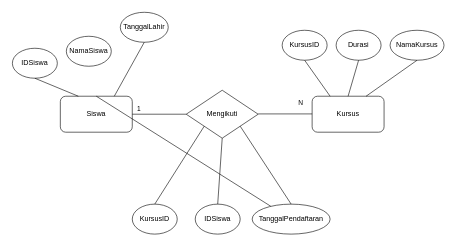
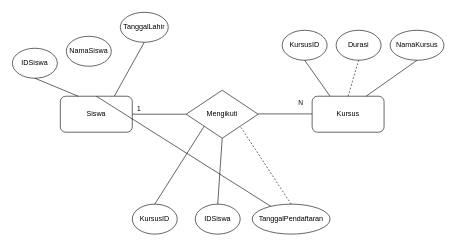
  <mxCell id="0" />
  <mxCell id="1" parent="0" />
  <mxCell id="2" value="Siswa" style="rounded=1;whiteSpace=wrap;html=1;" vertex="1" parent="1"><mxGeometry x="100" y="160" width="120" height="60" as="geometry" /></mxCell>
  <mxCell id="3" value="Kursus" style="rounded=1;whiteSpace=wrap;html=1;" vertex="1" parent="1"><mxGeometry x="520" y="160" width="120" height="60" as="geometry" /></mxCell>
  <mxCell id="4" value="Mengikuti" style="rhombus;whiteSpace=wrap;html=1;" vertex="1" parent="1"><mxGeometry x="310" y="150" width="120" height="80" as="geometry" /></mxCell>
  <mxCell id="5" value="" style="endArrow=none;html=1;rounded=0;entryX=0;entryY=0.5;entryDx=0;entryDy=0;exitX=1;exitY=0.5;exitDx=0;exitDy=0;" edge="1" parent="1" source="2" target="4"><mxGeometry width="50" height="50" relative="1" as="geometry"><mxPoint x="240" y="210" as="sourcePoint" /><mxPoint x="290" y="160" as="targetPoint" /></mxGeometry></mxCell>
  <mxCell id="6" value="1" style="edgeLabel;html=1;align=center;verticalAlign=middle;resizable=0;points=[];" vertex="1" connectable="0" parent="5"><mxGeometry x="0.089" y="-1" relative="1" as="geometry"><mxPoint x="-39" y="-11" as="offset" /></mxGeometry></mxCell>
  <mxCell id="7" value="" style="endArrow=none;html=1;rounded=0;entryX=0;entryY=0.5;entryDx=0;entryDy=0;exitX=1;exitY=0.5;exitDx=0;exitDy=0;" edge="1" parent="1"><mxGeometry width="50" height="50" relative="1" as="geometry"><mxPoint x="430" y="189.5" as="sourcePoint" /><mxPoint x="520" y="189.5" as="targetPoint" /></mxGeometry></mxCell>
  <mxCell id="8" value="N" style="edgeLabel;html=1;align=center;verticalAlign=middle;resizable=0;points=[];" vertex="1" connectable="0" parent="7"><mxGeometry x="0.533" y="1" relative="1" as="geometry"><mxPoint x="1" y="-18" as="offset" /></mxGeometry></mxCell>
  <mxCell id="9" value="IDSiswa" style="ellipse;whiteSpace=wrap;html=1;" vertex="1" parent="1"><mxGeometry x="20" y="80" width="75" height="50" as="geometry" /></mxCell>
  <mxCell id="10" value="NamaSiswa" style="ellipse;whiteSpace=wrap;html=1;" vertex="1" parent="1"><mxGeometry x="110" y="60" width="75" height="50" as="geometry" /></mxCell>
  <mxCell id="11" value="TanggalLahir" style="ellipse;whiteSpace=wrap;html=1;" vertex="1" parent="1"><mxGeometry x="200" y="20" width="80" height="50" as="geometry" /></mxCell>
  <mxCell id="12" value="" style="endArrow=none;html=1;rounded=0;entryX=0.5;entryY=1;entryDx=0;entryDy=0;exitX=0.25;exitY=0;exitDx=0;exitDy=0;" edge="1" parent="1" source="2" target="9"><mxGeometry width="50" height="50" relative="1" as="geometry"><mxPoint x="50" y="140" as="sourcePoint" /><mxPoint x="90" y="100" as="targetPoint" /></mxGeometry></mxCell>
  <mxCell id="13" value="" style="endArrow=none;html=1;rounded=0;exitX=0.5;exitY=0;exitDx=0;exitDy=0;" edge="1" parent="1" source="2" target="17"><mxGeometry width="50" height="50" relative="1" as="geometry"><mxPoint x="220" y="140" as="sourcePoint" /><mxPoint x="185" y="70" as="targetPoint" /></mxGeometry></mxCell>
  <mxCell id="14" value="" style="endArrow=none;html=1;rounded=0;exitX=0.75;exitY=0;exitDx=0;exitDy=0;entryX=0.5;entryY=1;entryDx=0;entryDy=0;" edge="1" parent="1" source="2" target="11"><mxGeometry width="50" height="50" relative="1" as="geometry"><mxPoint x="264.5" y="150" as="sourcePoint" /><mxPoint x="270" y="80" as="targetPoint" /></mxGeometry></mxCell>
  <mxCell id="15" value="KursusID" style="ellipse;whiteSpace=wrap;html=1;" vertex="1" parent="1"><mxGeometry x="220" y="340" width="75" height="50" as="geometry" /></mxCell>
  <mxCell id="16" value="IDSiswa" style="ellipse;whiteSpace=wrap;html=1;" vertex="1" parent="1"><mxGeometry x="325" y="340" width="75" height="50" as="geometry" /></mxCell>
  <mxCell id="17" value="TanggalPendaftaran" style="ellipse;whiteSpace=wrap;html=1;" vertex="1" parent="1"><mxGeometry x="420" y="340" width="130" height="50" as="geometry" /></mxCell>
  <mxCell id="18" value="" style="endArrow=none;html=1;rounded=0;exitX=0.5;exitY=0;exitDx=0;exitDy=0;entryX=0;entryY=1;entryDx=0;entryDy=0;" edge="1" parent="1" source="15" target="4"><mxGeometry width="50" height="50" relative="1" as="geometry"><mxPoint x="340" y="280" as="sourcePoint" /><mxPoint x="390" y="230" as="targetPoint" /></mxGeometry></mxCell>
  <mxCell id="19" value="" style="endArrow=none;html=1;rounded=0;entryX=0.5;entryY=1;entryDx=0;entryDy=0;exitX=0.5;exitY=0;exitDx=0;exitDy=0;" edge="1" parent="1" source="16" target="4"><mxGeometry width="50" height="50" relative="1" as="geometry"><mxPoint x="340" y="280" as="sourcePoint" /><mxPoint x="390" y="230" as="targetPoint" /></mxGeometry></mxCell>
- <mxCell id="20" value="" style="endArrow=none;html=1;rounded=0;entryX=1;entryY=1;entryDx=0;entryDy=0;exitX=0.5;exitY=0;exitDx=0;exitDy=0;" edge="1" parent="1" source="17" target="4"><mxGeometry width="50" height="50" relative="1" as="geometry"><mxPoint x="340" y="280" as="sourcePoint" /><mxPoint x="390" y="230" as="targetPoint" /></mxGeometry></mxCell>
+ <mxCell id="20" value="" style="endArrow=none;html=1;rounded=0;entryX=1;entryY=1;entryDx=0;entryDy=0;exitX=0.5;exitY=0;exitDx=0;exitDy=0;dashed=1;" edge="1" parent="1" source="17" target="4"><mxGeometry width="50" height="50" relative="1" as="geometry"><mxPoint x="340" y="280" as="sourcePoint" /><mxPoint x="390" y="230" as="targetPoint" /></mxGeometry></mxCell>
  <mxCell id="21" value="KursusID" style="ellipse;whiteSpace=wrap;html=1;" vertex="1" parent="1"><mxGeometry x="470" y="50" width="75" height="50" as="geometry" /></mxCell>
  <mxCell id="22" value="NamaKursus" style="ellipse;whiteSpace=wrap;html=1;" vertex="1" parent="1"><mxGeometry x="650" y="50" width="90" height="50" as="geometry" /></mxCell>
  <mxCell id="23" value="Durasi" style="ellipse;whiteSpace=wrap;html=1;" vertex="1" parent="1"><mxGeometry x="560" y="50" width="75" height="50" as="geometry" /></mxCell>
  <mxCell id="24" value="" style="endArrow=none;html=1;rounded=0;entryX=0.5;entryY=1;entryDx=0;entryDy=0;exitX=0.25;exitY=0;exitDx=0;exitDy=0;" edge="1" parent="1" source="3" target="21"><mxGeometry width="50" height="50" relative="1" as="geometry"><mxPoint x="340" y="280" as="sourcePoint" /><mxPoint x="390" y="230" as="targetPoint" /></mxGeometry></mxCell>
- <mxCell id="25" value="" style="endArrow=none;html=1;rounded=0;entryX=0.5;entryY=1;entryDx=0;entryDy=0;exitX=0.5;exitY=0;exitDx=0;exitDy=0;" edge="1" parent="1" source="3" target="23"><mxGeometry width="50" height="50" relative="1" as="geometry"><mxPoint x="610" y="130" as="sourcePoint" /><mxPoint x="630" y="110" as="targetPoint" /></mxGeometry></mxCell>
+ <mxCell id="25" value="" style="endArrow=none;html=1;rounded=0;entryX=0.5;entryY=1;entryDx=0;entryDy=0;exitX=0.5;exitY=0;exitDx=0;exitDy=0;dashed=1;" edge="1" parent="1" source="3" target="23"><mxGeometry width="50" height="50" relative="1" as="geometry"><mxPoint x="610" y="130" as="sourcePoint" /><mxPoint x="630" y="110" as="targetPoint" /></mxGeometry></mxCell>
  <mxCell id="26" value="" style="endArrow=none;html=1;rounded=0;entryX=0.5;entryY=1;entryDx=0;entryDy=0;exitX=0.75;exitY=0;exitDx=0;exitDy=0;" edge="1" parent="1" source="3" target="22"><mxGeometry width="50" height="50" relative="1" as="geometry"><mxPoint x="340" y="280" as="sourcePoint" /><mxPoint x="390" y="230" as="targetPoint" /></mxGeometry></mxCell>
